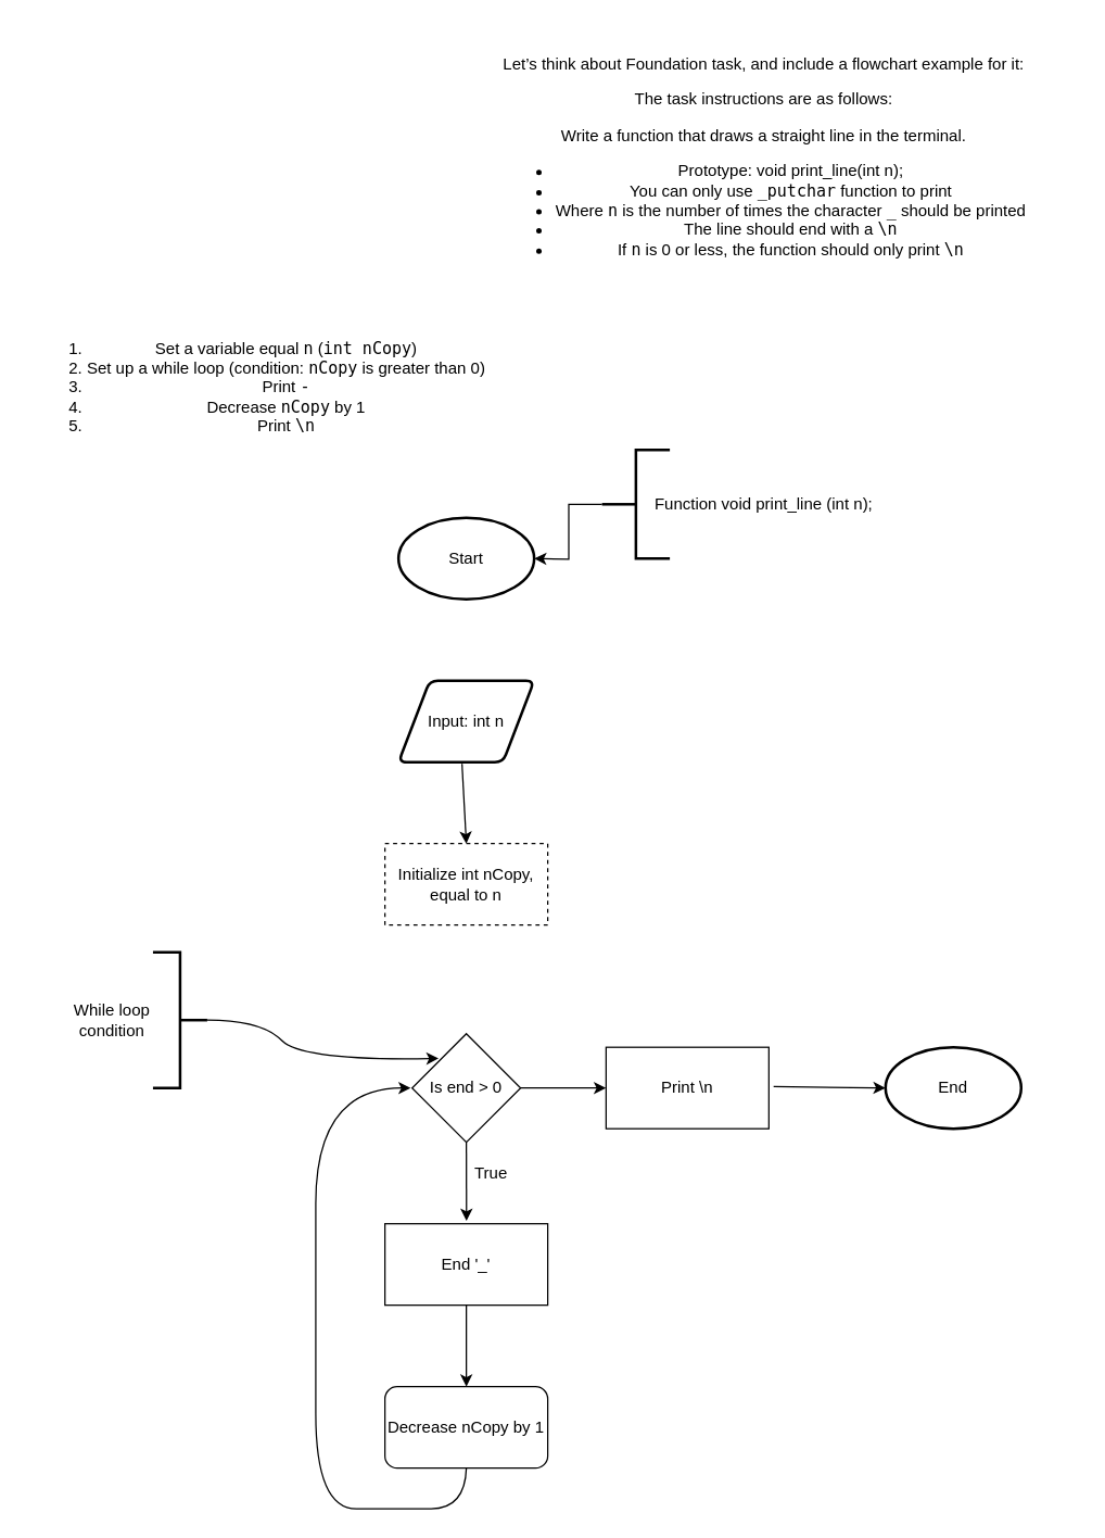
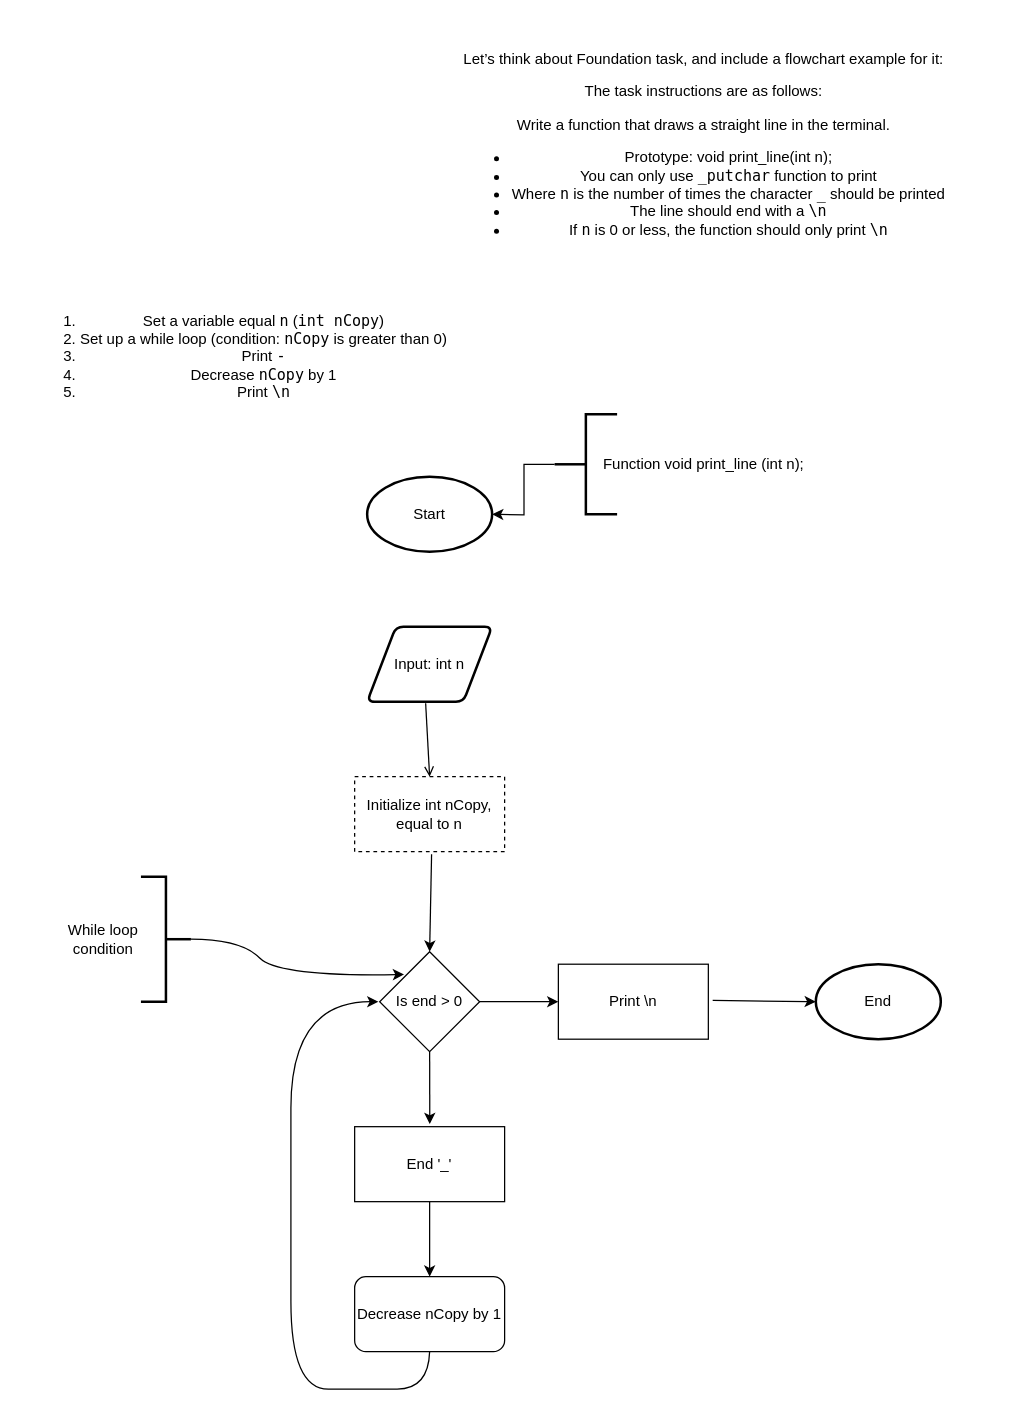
  <mxCell id="0" />
  <mxCell id="1" parent="0" />
  <mxCell id="2" style="edgeStyle=orthogonalEdgeStyle;rounded=0;orthogonalLoop=1;jettySize=auto;html=1;exitX=0;exitY=0.5;exitDx=0;exitDy=0;exitPerimeter=0;" parent="1" source="3" edge="1"><mxGeometry relative="1" as="geometry"><mxPoint x="393" y="411" as="targetPoint" /></mxGeometry></mxCell>
  <mxCell id="3" value="" style="strokeWidth=2;html=1;shape=mxgraph.flowchart.annotation_2;align=left;labelPosition=right;pointerEvents=1;" parent="1" vertex="1"><mxGeometry x="443" y="331" width="50" height="80" as="geometry" /></mxCell>
  <mxCell id="4" value="Start" style="strokeWidth=2;html=1;shape=mxgraph.flowchart.start_1;whiteSpace=wrap;" parent="1" vertex="1"><mxGeometry x="293" y="381" width="100" height="60" as="geometry" /></mxCell>
  <mxCell id="5" value="Input: int n" style="shape=parallelogram;html=1;strokeWidth=2;perimeter=parallelogramPerimeter;whiteSpace=wrap;rounded=1;arcSize=12;size=0.23;" parent="1" vertex="1"><mxGeometry x="293" y="501" width="100" height="60" as="geometry" /></mxCell>
  <mxCell id="6" value="Initialize int nCopy, equal to n" style="rounded=0;whiteSpace=wrap;html=1;dashed=1;" parent="1" vertex="1"><mxGeometry x="283" y="621" width="120" height="60" as="geometry" /></mxCell>
  <mxCell id="7" value="Is end &amp;gt; 0" style="rhombus;whiteSpace=wrap;html=1;" parent="1" vertex="1"><mxGeometry x="303" y="761" width="80" height="80" as="geometry" /></mxCell>
  <mxCell id="8" value="Decrease nCopy by 1" style="whiteSpace=wrap;html=1;rounded=1;" parent="1" vertex="1"><mxGeometry x="283" y="1021" width="120" height="60" as="geometry" /></mxCell>
  <mxCell id="9" value="End '_'" style="rounded=0;whiteSpace=wrap;html=1;" parent="1" vertex="1"><mxGeometry x="283" y="901" width="120" height="60" as="geometry" /></mxCell>
  <mxCell id="10" value="Print \n" style="rounded=0;whiteSpace=wrap;html=1;" parent="1" vertex="1"><mxGeometry x="446" y="771" width="120" height="60" as="geometry" /></mxCell>
  <mxCell id="11" value="End" style="strokeWidth=2;html=1;shape=mxgraph.flowchart.start_1;whiteSpace=wrap;" parent="1" vertex="1"><mxGeometry x="652" y="771" width="100" height="60" as="geometry" /></mxCell>
  <mxCell id="12" value="" style="endArrow=classic;html=1;rounded=0;entryX=0;entryY=0.5;entryDx=0;entryDy=0;entryPerimeter=0;exitX=1.029;exitY=0.483;exitDx=0;exitDy=0;exitPerimeter=0;" parent="1" source="10" target="11" edge="1"><mxGeometry width="50" height="50" relative="1" as="geometry"><mxPoint x="422" y="931" as="sourcePoint" /><mxPoint x="472" y="881" as="targetPoint" /></mxGeometry></mxCell>
  <mxCell id="13" value="" style="endArrow=classic;html=1;rounded=0;entryX=0;entryY=0.5;entryDx=0;entryDy=0;exitX=1;exitY=0.5;exitDx=0;exitDy=0;" parent="1" source="7" target="10" edge="1"><mxGeometry width="50" height="50" relative="1" as="geometry"><mxPoint x="422" y="931" as="sourcePoint" /><mxPoint x="472" y="881" as="targetPoint" /></mxGeometry></mxCell>
  <mxCell id="14" value="" style="endArrow=classic;html=1;rounded=0;exitX=0.5;exitY=1;exitDx=0;exitDy=0;entryX=0.501;entryY=-0.035;entryDx=0;entryDy=0;entryPerimeter=0;" parent="1" source="7" target="9" edge="1"><mxGeometry width="50" height="50" relative="1" as="geometry"><mxPoint x="422" y="931" as="sourcePoint" /><mxPoint x="472" y="881" as="targetPoint" /></mxGeometry></mxCell>
  <mxCell id="15" value="" style="endArrow=classic;html=1;rounded=0;exitX=0.5;exitY=1;exitDx=0;exitDy=0;entryX=0.5;entryY=0;entryDx=0;entryDy=0;" parent="1" source="9" target="8" edge="1"><mxGeometry width="50" height="50" relative="1" as="geometry"><mxPoint x="422" y="931" as="sourcePoint" /><mxPoint x="472" y="881" as="targetPoint" /></mxGeometry></mxCell>
  <mxCell id="16" value="" style="curved=1;endArrow=classic;html=1;rounded=0;exitX=0.5;exitY=1;exitDx=0;exitDy=0;" parent="1" source="8" edge="1"><mxGeometry width="50" height="50" relative="1" as="geometry"><mxPoint x="345.28" y="1092.5" as="sourcePoint" /><mxPoint x="302" y="801" as="targetPoint" /><Array as="points"><mxPoint x="342" y="1111" /><mxPoint x="292" y="1111" /><mxPoint x="232" y="1111" /><mxPoint x="232" y="971" /><mxPoint x="232" y="801" /></Array></mxGeometry></mxCell>
- <mxCell id="18" value="" style="endArrow=classic;html=1;rounded=0;exitX=0.468;exitY=1.02;exitDx=0;exitDy=0;exitPerimeter=0;entryX=0.5;entryY=0;entryDx=0;entryDy=0;" parent="1" source="5" target="6" edge="1"><mxGeometry width="50" height="50" relative="1" as="geometry"><mxPoint x="422" y="651" as="sourcePoint" /><mxPoint x="472" y="601" as="targetPoint" /></mxGeometry></mxCell>
+ <mxCell id="17" value="" style="endArrow=classic;html=1;rounded=0;exitX=0.513;exitY=1.034;exitDx=0;exitDy=0;exitPerimeter=0;entryX=0.5;entryY=0;entryDx=0;entryDy=0;" parent="1" source="6" target="7" edge="1"><mxGeometry width="50" height="50" relative="1" as="geometry"><mxPoint x="422" y="651" as="sourcePoint" /><mxPoint x="472" y="601" as="targetPoint" /></mxGeometry></mxCell>
+ <mxCell id="18" value="" style="endArrow=open;html=1;rounded=0;exitX=0.468;exitY=1.02;exitDx=0;exitDy=0;exitPerimeter=0;entryX=0.5;entryY=0;entryDx=0;entryDy=0;" parent="1" source="5" target="6" edge="1"><mxGeometry width="50" height="50" relative="1" as="geometry"><mxPoint x="422" y="651" as="sourcePoint" /><mxPoint x="472" y="601" as="targetPoint" /></mxGeometry></mxCell>
  <mxCell id="19" value="" style="strokeWidth=2;html=1;shape=mxgraph.flowchart.annotation_2;align=left;labelPosition=right;pointerEvents=1;direction=west;" parent="1" vertex="1"><mxGeometry x="112" y="701" width="40" height="100" as="geometry" /></mxCell>
  <mxCell id="20" value="" style="curved=1;endArrow=classic;html=1;rounded=0;exitX=0;exitY=0.5;exitDx=0;exitDy=0;exitPerimeter=0;entryX=0.244;entryY=0.227;entryDx=0;entryDy=0;entryPerimeter=0;" parent="1" source="19" target="7" edge="1"><mxGeometry width="50" height="50" relative="1" as="geometry"><mxPoint x="162" y="751" as="sourcePoint" /><mxPoint x="212" y="701" as="targetPoint" /><Array as="points"><mxPoint x="192" y="751" /><mxPoint x="222" y="781" /></Array></mxGeometry></mxCell>
  <mxCell id="21" value="While loop condition" style="text;strokeColor=none;align=center;fillColor=none;html=1;verticalAlign=middle;whiteSpace=wrap;rounded=0;" vertex="1" parent="1"><mxGeometry x="42" y="731" width="80" height="40" as="geometry" /></mxCell>
- <mxCell id="22" value="True" style="text;html=1;align=center;verticalAlign=middle;resizable=0;points=[];autosize=1;strokeColor=none;fillColor=none;" vertex="1" parent="1"><mxGeometry x="336" y="849" width="50" height="30" as="geometry" /></mxCell>
  <mxCell id="23" value="Function void print_line (int n);" style="text;html=1;align=center;verticalAlign=middle;resizable=0;points=[];autosize=1;strokeColor=none;fillColor=none;" vertex="1" parent="1"><mxGeometry x="472" y="356" width="180" height="30" as="geometry" /></mxCell>
  <mxCell id="24" value="&lt;ol&gt;&lt;li&gt;Set a variable equal &lt;code&gt;n&lt;/code&gt; (&lt;code&gt;int nCopy&lt;/code&gt;)&lt;/li&gt;&lt;li&gt;Set up a while loop (condition: &lt;code&gt;nCopy&lt;/code&gt; is greater than 0)&lt;/li&gt;&lt;li&gt;Print &lt;code&gt;-&lt;/code&gt;&lt;/li&gt;&lt;li&gt;Decrease &lt;code&gt;nCopy&lt;/code&gt; by 1&lt;/li&gt;&lt;li&gt;Print &lt;code&gt;\n&lt;/code&gt;&lt;/li&gt;&lt;/ol&gt;" style="text;html=1;align=center;verticalAlign=middle;resizable=0;points=[];autosize=1;strokeColor=none;fillColor=none;" vertex="1" parent="1"><mxGeometry x="20" y="230" width="340" height="110" as="geometry" /></mxCell>
  <mxCell id="25" value="&lt;p&gt;Let’s think about Foundation task, and include a flowchart example for it: &lt;/p&gt;&lt;p&gt;The task instructions are as follows: &lt;/p&gt;&lt;blockquote&gt;&lt;p&gt;Write a function that draws a straight line in the terminal.&lt;/p&gt;&lt;ul&gt;&lt;li&gt;Prototype: void print_line(int n);&lt;/li&gt;&lt;li&gt;You can only use &lt;code&gt;_putchar&lt;/code&gt; function to print&lt;/li&gt;&lt;li&gt;Where &lt;code&gt;n&lt;/code&gt; is the number of times the character &lt;code&gt;_&lt;/code&gt; should be printed&lt;/li&gt;&lt;li&gt;The line should end with a &lt;code&gt;\n&lt;/code&gt;&lt;/li&gt;&lt;li&gt;If &lt;code&gt;n&lt;/code&gt; is 0 or less, the function should only print &lt;code&gt;\n&lt;/code&gt;&lt;/li&gt;&lt;/ul&gt;&lt;/blockquote&gt;" style="text;html=1;align=center;verticalAlign=middle;resizable=0;points=[];autosize=1;strokeColor=none;fillColor=none;" vertex="1" parent="1"><mxGeometry x="332" y="20" width="460" height="190" as="geometry" /></mxCell>
